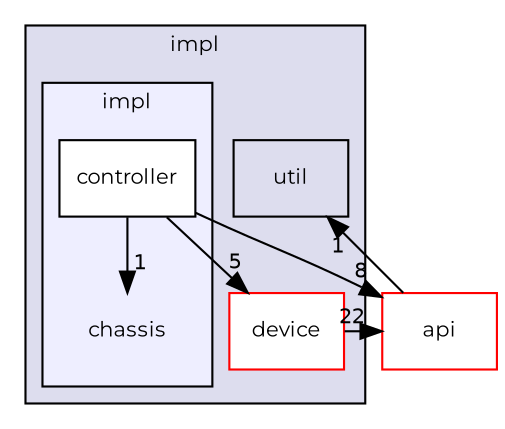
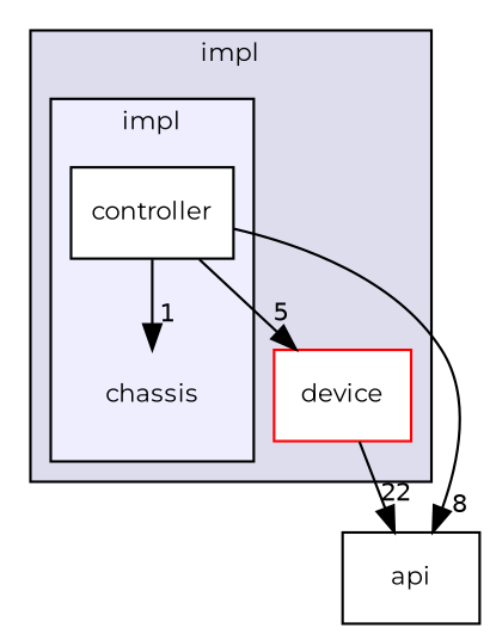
  digraph {
    compound=true
    fontname=Montserrat
    node [fontname=Montserrat fontsize=10 shape=box fillcolor=white style=filled]
    edge [fontname=Montserrat headlabel=1 labeldistance=1.5 labelfontname=Helvetica labelfontsize=10]
    n1 [label=chassis shape=plaintext fillcolor="" style=""]
    n2 [label=controller]
    n3 [color=red label=device]
-   n4 [label=util fillcolor="" style=""]
-   n5 [color=red label=api]
+   n5 [color=black label=api]
    subgraph cluster_1 {
      bgcolor="#ddddee"
      fontsize=10
      label=impl
      pencolor=black
      n3
-     n4
      subgraph cluster_2 {
        bgcolor="#eeeeff"
        fontsize=10
        label=impl
        pencolor=black
        n1
        n2
      }
    }
    n2 -> n1
    n2 -> n3 [headlabel=5]
    n2 -> n5 [headlabel=8]
    n3 -> n5 [headlabel=22]
-   n5 -> n4
  }
